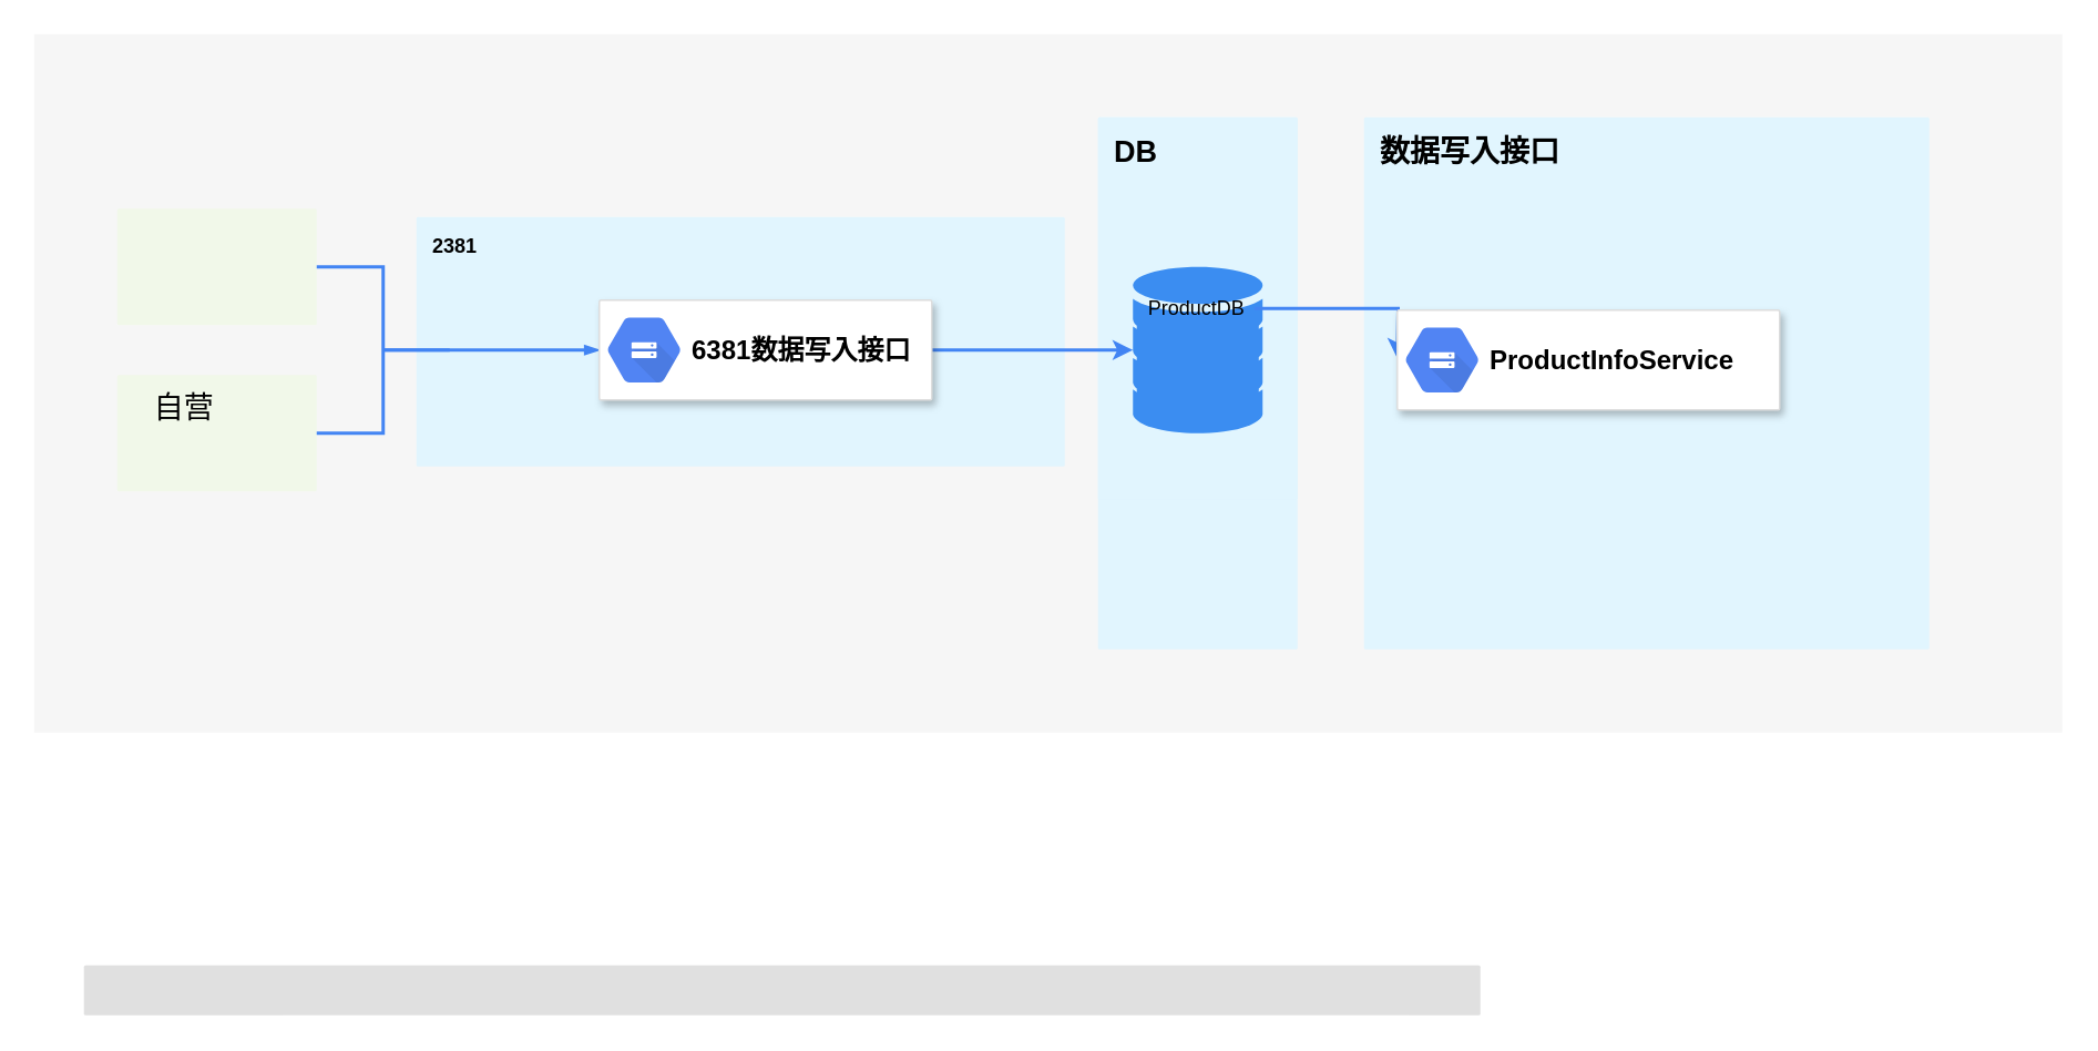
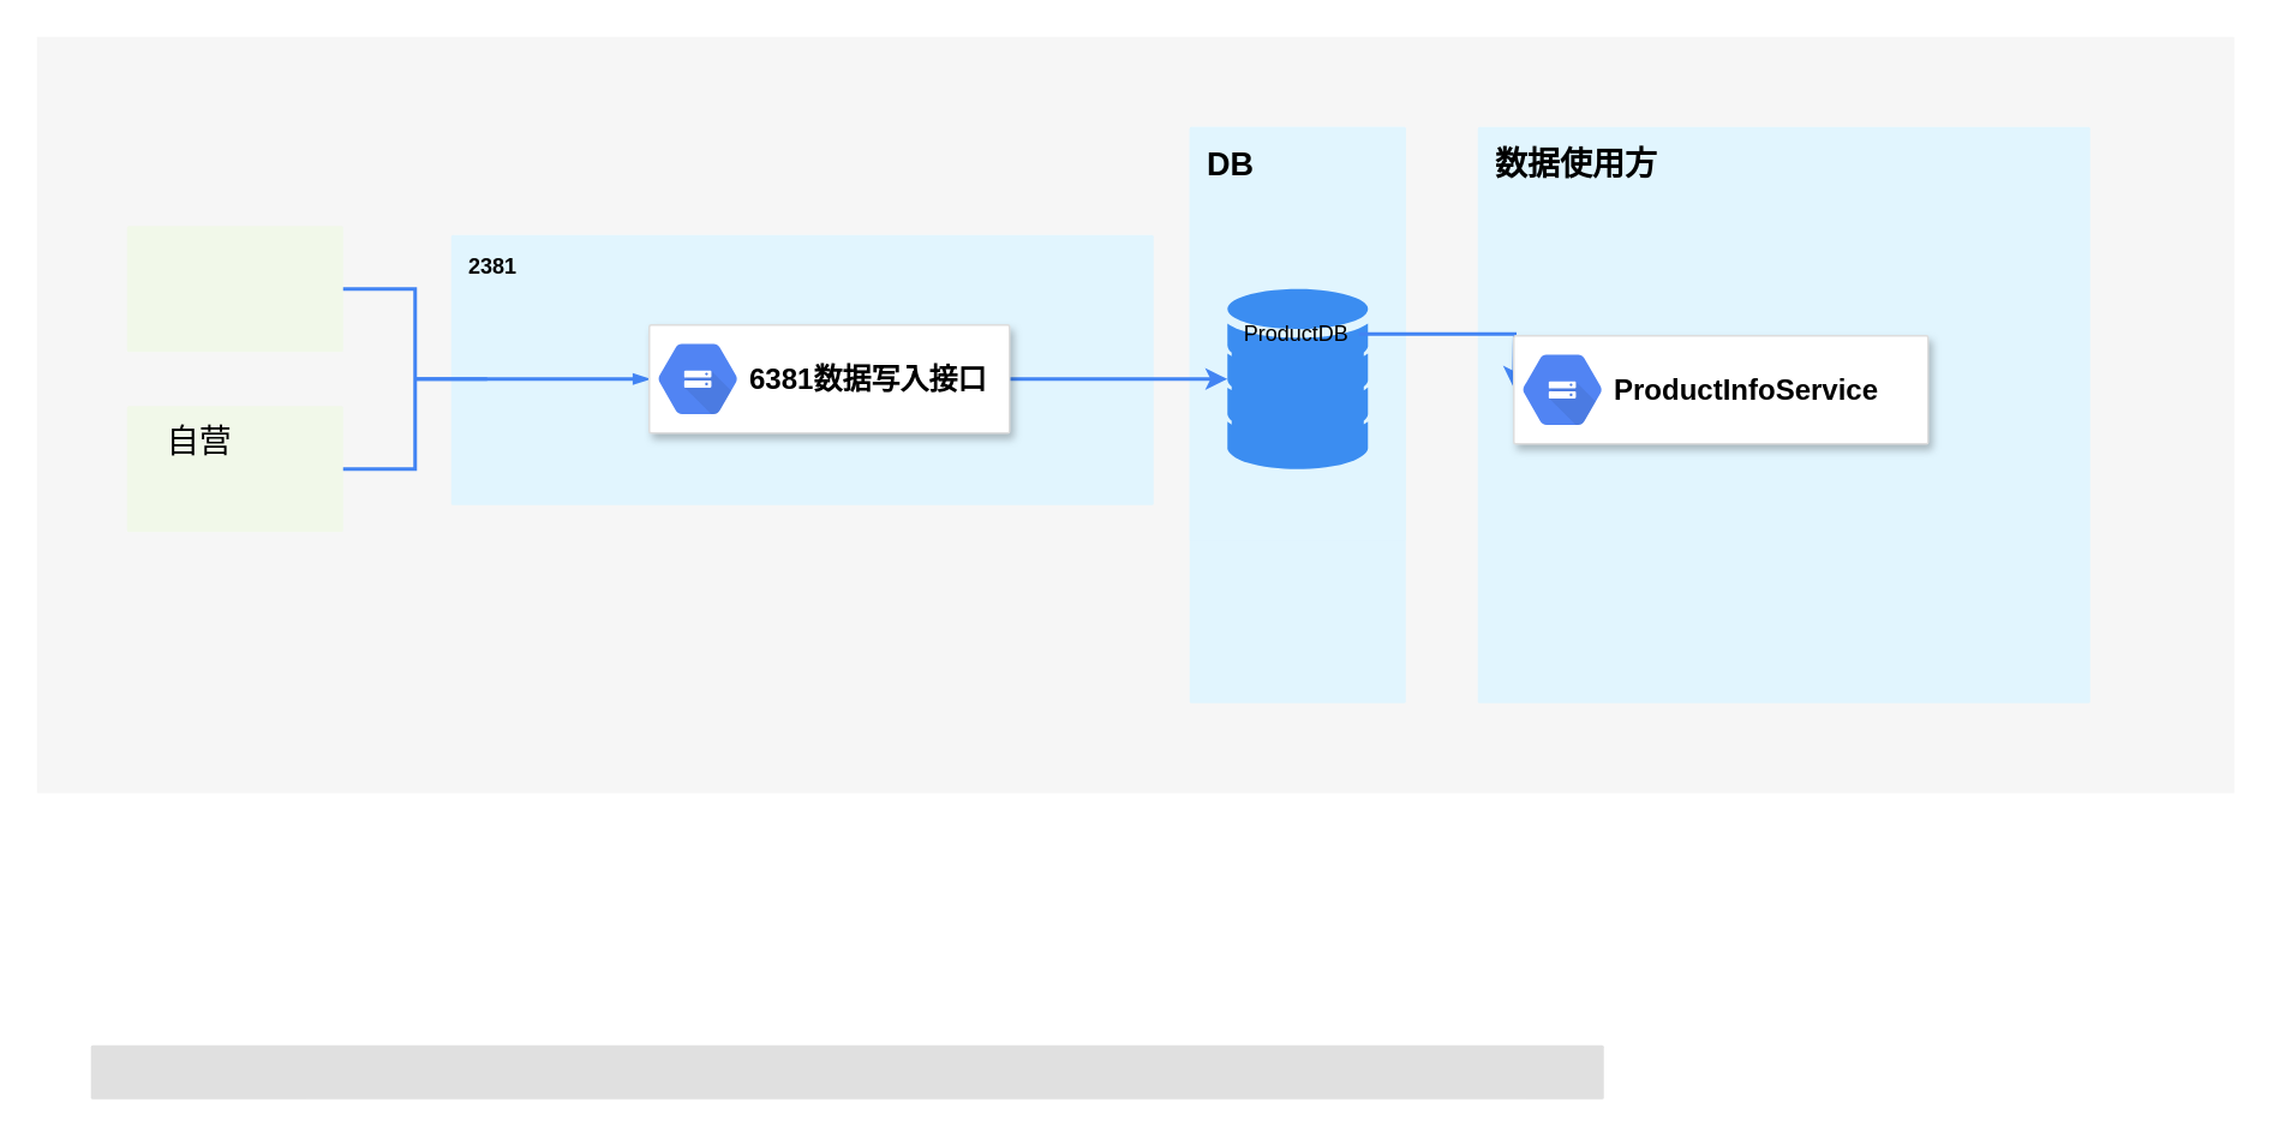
  <mxCell id="0" />
  <mxCell id="1" parent="0" />
  <mxCell id="2" value="" style="fillColor=#F6F6F6;strokeColor=none;shadow=0;gradientColor=none;fontSize=14;align=left;spacing=10;fontColor=#717171;9E9E9E;verticalAlign=top;spacingTop=-4;fontStyle=0;spacingLeft=40;html=1;" parent="1" vertex="1"><mxGeometry x="20" y="20" width="1220" height="420" as="geometry" /></mxCell>
- <mxCell id="3" value="&lt;font color=&quot;#000000&quot; size=&quot;1&quot;&gt;&lt;b style=&quot;font-size: 18px&quot;&gt;数据写入接口&lt;/b&gt;&lt;/font&gt;" style="points=[[0,0,0],[0.25,0,0],[0.5,0,0],[0.75,0,0],[1,0,0],[1,0.25,0],[1,0.5,0],[1,0.75,0],[1,1,0],[0.75,1,0],[0.5,1,0],[0.25,1,0],[0,1,0],[0,0.75,0],[0,0.5,0],[0,0.25,0]];rounded=1;absoluteArcSize=1;arcSize=2;html=1;strokeColor=none;gradientColor=none;shadow=0;dashed=0;fontSize=12;fontColor=#9E9E9E;align=left;verticalAlign=top;spacing=10;spacingTop=-4;fillColor=#E1F5FE;" vertex="1" parent="1"><mxGeometry x="820" y="70" width="340" height="320" as="geometry" /></mxCell>
+ <mxCell id="3" value="&lt;font color=&quot;#000000&quot; size=&quot;1&quot;&gt;&lt;b style=&quot;font-size: 18px&quot;&gt;数据使用方&lt;/b&gt;&lt;/font&gt;" style="points=[[0,0,0],[0.25,0,0],[0.5,0,0],[0.75,0,0],[1,0,0],[1,0.25,0],[1,0.5,0],[1,0.75,0],[1,1,0],[0.75,1,0],[0.5,1,0],[0.25,1,0],[0,1,0],[0,0.75,0],[0,0.5,0],[0,0.25,0]];rounded=1;absoluteArcSize=1;arcSize=2;html=1;strokeColor=none;gradientColor=none;shadow=0;dashed=0;fontSize=12;fontColor=#9E9E9E;align=left;verticalAlign=top;spacing=10;spacingTop=-4;fillColor=#E1F5FE;" vertex="1" parent="1"><mxGeometry x="820" y="70" width="340" height="320" as="geometry" /></mxCell>
  <mxCell id="4" value="&lt;font color=&quot;#000000&quot;&gt;&lt;b&gt;2381&lt;/b&gt;&lt;/font&gt;" style="points=[[0,0,0],[0.25,0,0],[0.5,0,0],[0.75,0,0],[1,0,0],[1,0.25,0],[1,0.5,0],[1,0.75,0],[1,1,0],[0.75,1,0],[0.5,1,0],[0.25,1,0],[0,1,0],[0,0.75,0],[0,0.5,0],[0,0.25,0]];rounded=1;absoluteArcSize=1;arcSize=2;html=1;strokeColor=none;gradientColor=none;shadow=0;dashed=0;fontSize=12;fontColor=#9E9E9E;align=left;verticalAlign=top;spacing=10;spacingTop=-4;fillColor=#E1F5FE;" vertex="1" parent="1"><mxGeometry x="250" y="130" width="390" height="150" as="geometry" /></mxCell>
  <mxCell id="5" value="External&#10;Infrastructure&#10;1&lt;sup&gt;st&lt;/sup&gt; Party" style="points=[[0,0,0],[0.25,0,0],[0.5,0,0],[0.75,0,0],[1,0,0],[1,0.25,0],[1,0.5,0],[1,0.75,0],[1,1,0],[0.75,1,0],[0.5,1,0],[0.25,1,0],[0,1,0],[0,0.75,0],[0,0.5,0],[0,0.25,0]];rounded=1;absoluteArcSize=1;arcSize=2;html=1;strokeColor=none;gradientColor=none;shadow=0;dashed=0;fontSize=12;fontColor=#9E9E9E;align=left;verticalAlign=top;spacing=10;spacingTop=-4;fillColor=#E1F5FE;" vertex="1" parent="1"><mxGeometry x="660" y="70" width="120" height="320" as="geometry" /></mxCell>
  <mxCell id="6" value="&lt;b&gt;&lt;font style=&quot;font-size: 18px&quot; color=&quot;#000000&quot;&gt;DB&lt;/font&gt;&lt;/b&gt;" style="points=[[0,0,0],[0.25,0,0],[0.5,0,0],[0.75,0,0],[1,0,0],[1,0.25,0],[1,0.5,0],[1,0.75,0],[1,1,0],[0.75,1,0],[0.5,1,0],[0.25,1,0],[0,1,0],[0,0.75,0],[0,0.5,0],[0,0.25,0]];rounded=1;absoluteArcSize=1;arcSize=2;html=1;strokeColor=none;gradientColor=none;shadow=0;dashed=0;fontSize=12;fontColor=#9E9E9E;align=left;verticalAlign=top;spacing=10;spacingTop=-4;fillColor=#E1F5FE;" vertex="1" parent="1"><mxGeometry x="660" y="70" width="120" height="230" as="geometry" /></mxCell>
  <mxCell id="7" value="" style="rounded=1;absoluteArcSize=1;arcSize=2;html=1;strokeColor=none;gradientColor=none;shadow=0;dashed=0;strokeColor=none;fontSize=12;fontColor=#9E9E9E;align=left;verticalAlign=top;spacing=10;spacingTop=-4;fillColor=#E0E0E0;" parent="1" vertex="1"><mxGeometry x="50" y="580" width="840" height="30" as="geometry" /></mxCell>
  <mxCell id="8" value="" style="points=[[0,0,0],[0.25,0,0],[0.5,0,0],[0.75,0,0],[1,0,0],[1,0.25,0],[1,0.5,0],[1,0.75,0],[1,1,0],[0.75,1,0],[0.5,1,0],[0.25,1,0],[0,1,0],[0,0.75,0],[0,0.5,0],[0,0.25,0]];rounded=1;absoluteArcSize=1;arcSize=2;html=1;strokeColor=none;gradientColor=none;shadow=0;dashed=0;fontSize=12;fontColor=#9E9E9E;align=left;verticalAlign=top;spacing=10;spacingTop=-4;fillColor=#F1F8E9;" vertex="1" parent="1"><mxGeometry x="70" y="125" width="120" height="70" as="geometry" /></mxCell>
  <mxCell id="9" value="" style="points=[[0,0,0],[0.25,0,0],[0.5,0,0],[0.75,0,0],[1,0,0],[1,0.25,0],[1,0.5,0],[1,0.75,0],[1,1,0],[0.75,1,0],[0.5,1,0],[0.25,1,0],[0,1,0],[0,0.75,0],[0,0.5,0],[0,0.25,0]];rounded=1;absoluteArcSize=1;arcSize=2;html=1;strokeColor=none;gradientColor=none;shadow=0;dashed=0;fontSize=12;fontColor=#9E9E9E;align=left;verticalAlign=top;spacing=10;spacingTop=-4;fillColor=#F1F8E9;" vertex="1" parent="1"><mxGeometry x="70" y="225" width="120" height="70" as="geometry" /></mxCell>
  <mxCell id="10" style="edgeStyle=orthogonalEdgeStyle;rounded=0;orthogonalLoop=1;jettySize=auto;html=1;strokeWidth=2;strokeColor=#4284F3;exitX=1;exitY=0.5;exitDx=0;exitDy=0;" edge="1" parent="1" source="17" target="11"><mxGeometry relative="1" as="geometry"><mxPoint x="500" y="210" as="sourcePoint" /></mxGeometry></mxCell>
  <mxCell id="11" value="" style="html=1;aspect=fixed;strokeColor=none;shadow=0;align=center;verticalAlign=top;fillColor=#3B8DF1;shape=mxgraph.gcp2.database_2" vertex="1" parent="1"><mxGeometry x="681" y="160" width="78" height="100" as="geometry" /></mxCell>
  <mxCell id="12" style="edgeStyle=orthogonalEdgeStyle;rounded=0;orthogonalLoop=1;jettySize=auto;html=1;entryX=0;entryY=0.5;entryDx=0;entryDy=0;strokeColor=#4284F3;strokeWidth=2;" edge="1" parent="1" source="13"><mxGeometry relative="1" as="geometry"><mxPoint x="840" y="215" as="targetPoint" /></mxGeometry></mxCell>
  <mxCell id="13" value="ProductDB" style="text;html=1;resizable=0;autosize=1;align=center;verticalAlign=middle;points=[];fillColor=none;strokeColor=none;rounded=0;" vertex="1" parent="1"><mxGeometry x="684" y="175" width="70" height="20" as="geometry" /></mxCell>
  <mxCell id="14" value="" style="strokeWidth=2;html=1;shape=mxgraph.flowchart.annotation_2;align=left;pointerEvents=1;rotation=180;fillColor=#4284F3;strokeColor=#4284F3;" vertex="1" parent="1"><mxGeometry x="190" y="160" width="80" height="100" as="geometry" /></mxCell>
  <mxCell id="15" value="" style="edgeStyle=orthogonalEdgeStyle;fontSize=12;html=1;endArrow=blockThin;endFill=1;rounded=0;strokeWidth=2;endSize=4;startSize=4;dashed=0;strokeColor=#4284F3;entryX=0;entryY=0.5;entryDx=0;entryDy=0;" edge="1" parent="1"><mxGeometry width="100" relative="1" as="geometry"><mxPoint x="230" y="210" as="sourcePoint" /><mxPoint x="360" y="210" as="targetPoint" /></mxGeometry></mxCell>
  <mxCell id="16" value="自营" style="text;html=1;resizable=0;autosize=1;align=center;verticalAlign=middle;points=[];fillColor=none;strokeColor=none;rounded=0;fontSize=18;" vertex="1" parent="1"><mxGeometry x="90" y="235" width="40" height="20" as="geometry" /></mxCell>
  <mxCell id="17" value="" style="strokeColor=#dddddd;fillColor=#ffffff;shadow=1;strokeWidth=1;rounded=1;absoluteArcSize=1;arcSize=2;fontSize=17;fontColor=#000000;align=right;html=1;" vertex="1" parent="1"><mxGeometry x="360" y="180" width="200" height="60" as="geometry" /></mxCell>
  <mxCell id="18" value="&lt;b&gt;&lt;font color=&quot;#000000&quot; style=&quot;font-size: 16px&quot;&gt;6381数据写入接口&lt;/font&gt;&lt;/b&gt;" style="dashed=0;html=1;fillColor=#5184F3;strokeColor=none;shape=mxgraph.gcp2.cloud_storage;part=1;labelPosition=right;verticalLabelPosition=middle;align=left;verticalAlign=middle;spacingLeft=5;fontColor=#999999;fontSize=12;" vertex="1" parent="17"><mxGeometry y="0.5" width="44" height="39" relative="1" as="geometry"><mxPoint x="5" y="-19.5" as="offset" /></mxGeometry></mxCell>
  <mxCell id="19" value="" style="strokeColor=#dddddd;fillColor=#ffffff;shadow=1;strokeWidth=1;rounded=1;absoluteArcSize=1;arcSize=2;fontSize=17;fontColor=#000000;align=right;html=1;" vertex="1" parent="1"><mxGeometry x="840" y="186" width="230" height="60" as="geometry" /></mxCell>
  <mxCell id="20" value="&lt;b&gt;&lt;font color=&quot;#000000&quot; style=&quot;font-size: 16px&quot;&gt;ProductInfoService&lt;/font&gt;&lt;/b&gt;" style="dashed=0;html=1;fillColor=#5184F3;strokeColor=none;shape=mxgraph.gcp2.cloud_storage;part=1;labelPosition=right;verticalLabelPosition=middle;align=left;verticalAlign=middle;spacingLeft=5;fontColor=#999999;fontSize=12;" vertex="1" parent="19"><mxGeometry y="0.5" width="44" height="39" relative="1" as="geometry"><mxPoint x="5" y="-19.5" as="offset" /></mxGeometry></mxCell>
